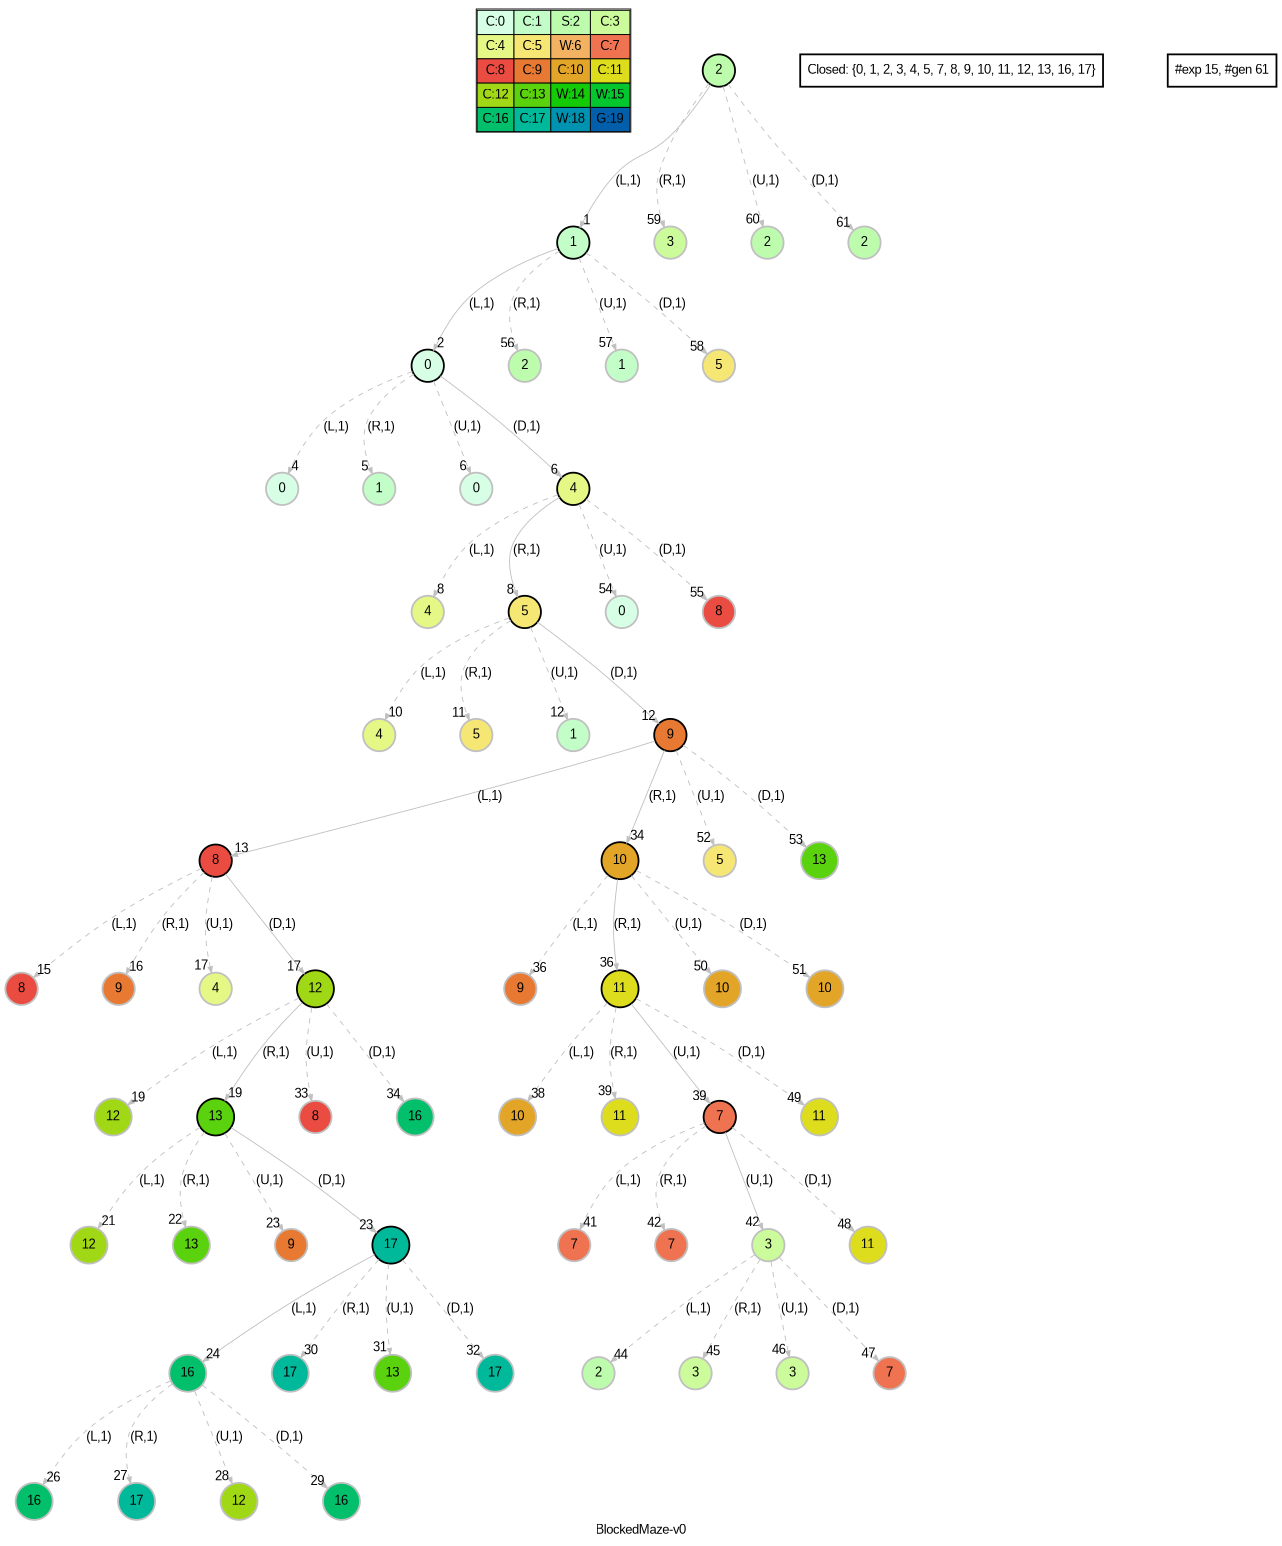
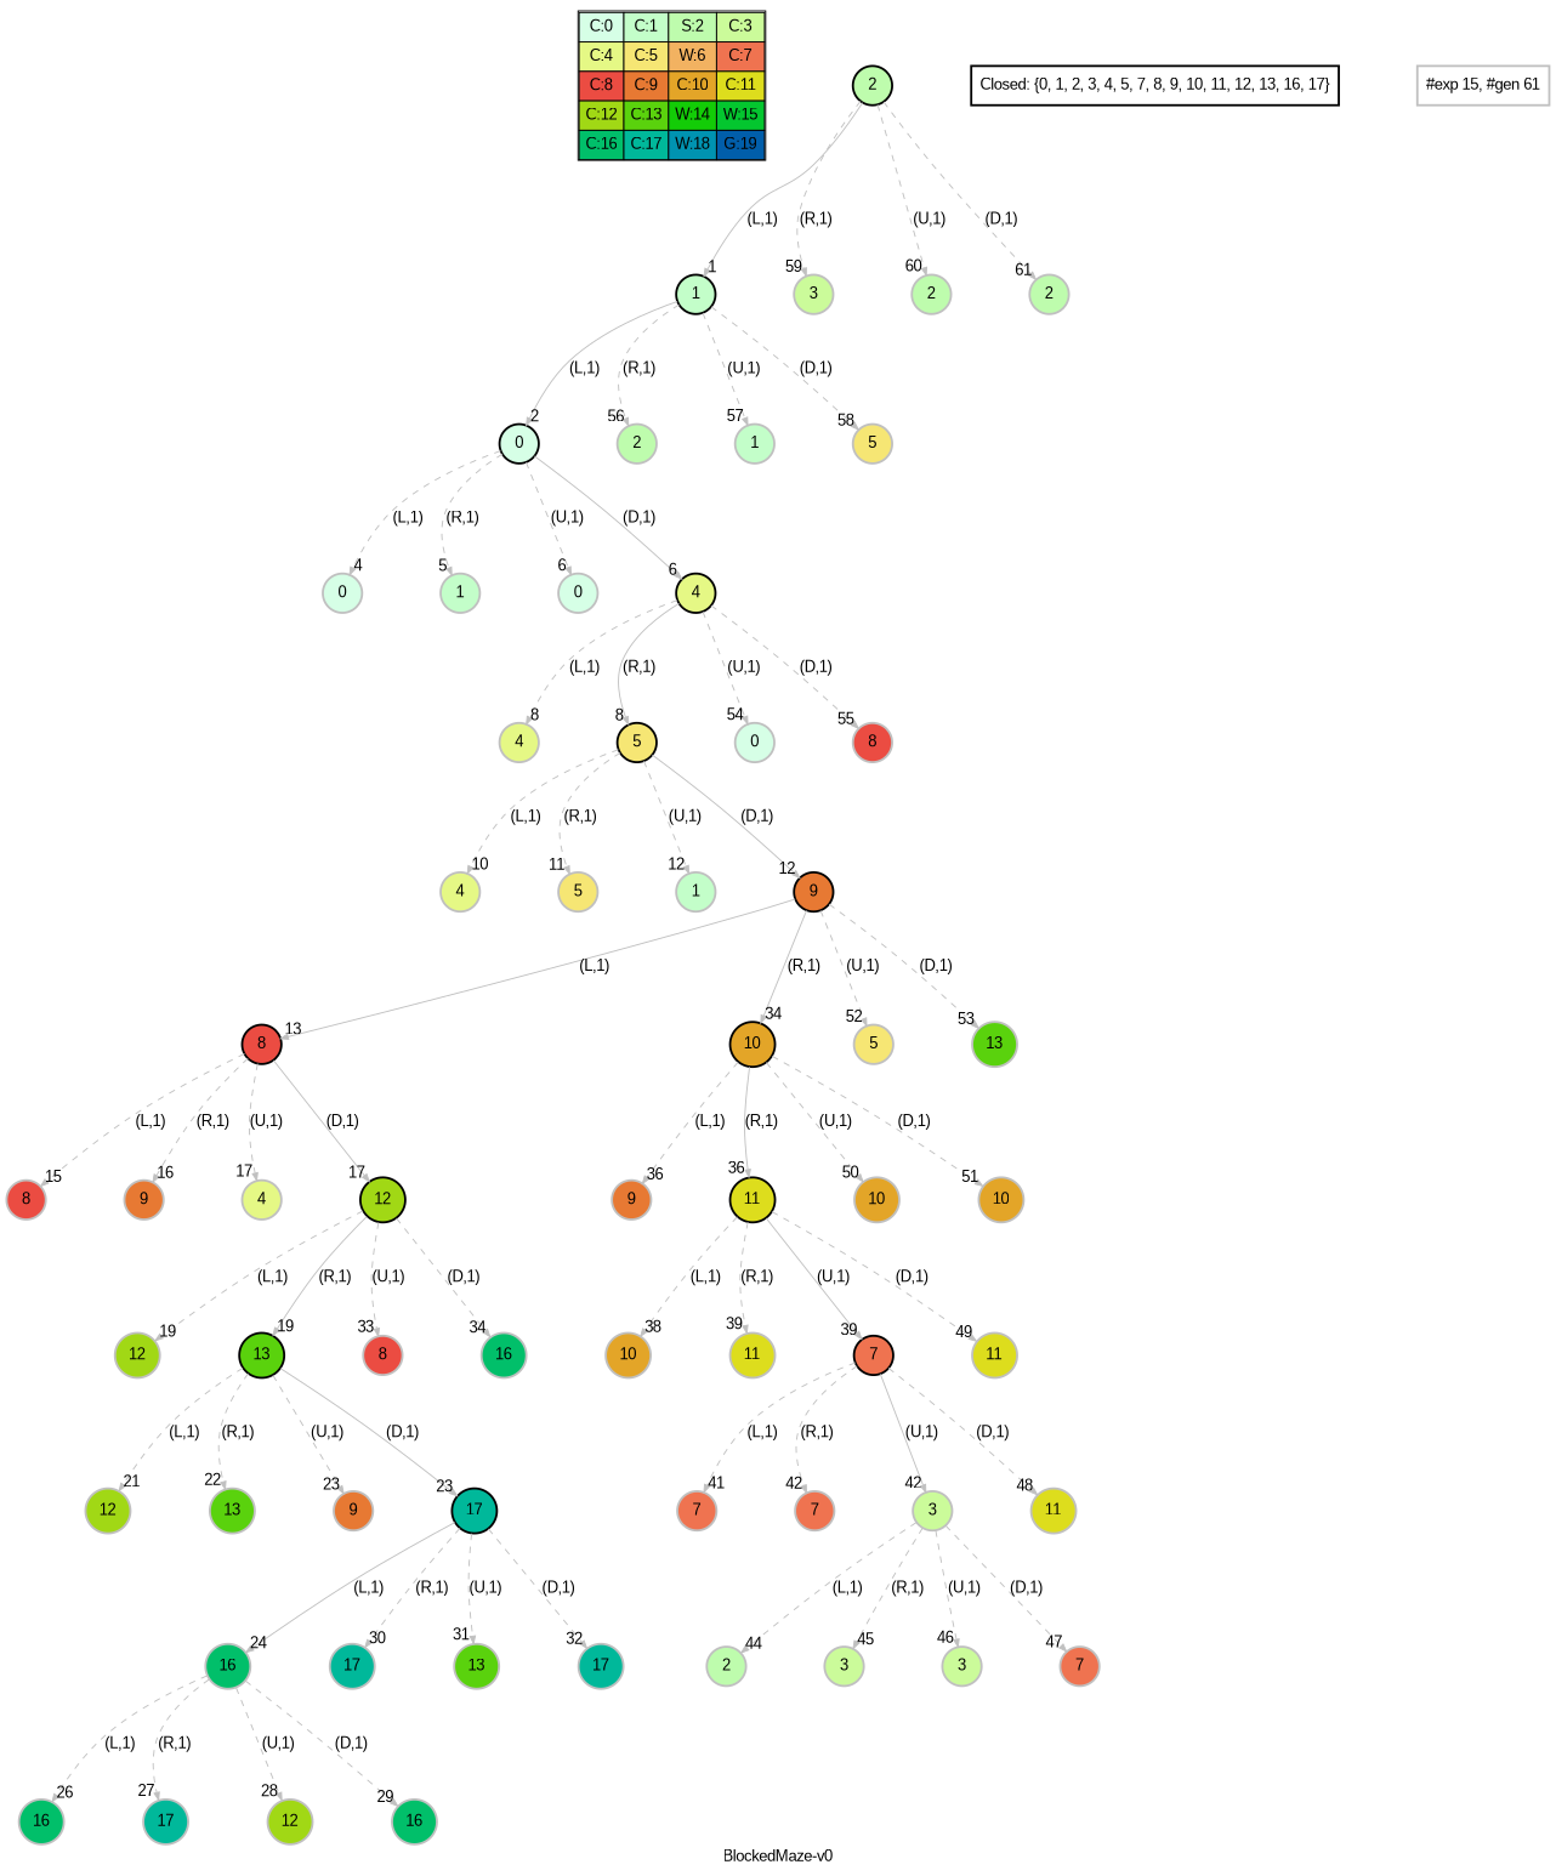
  digraph {
    label="BlockedMaze-v0"
    nodesep=1
    ranksep=1.2
    fontname="Liberation Sans"
    node [penwidth=2 shape=circle fontname="Liberation Sans" color=grey fillcolor="0.29607843 0.31486959 0.98720184 1.        " style=filled]
    edge [arrowsize=0.7 color=grey headlabel=" 6 " fontname="Liberation Sans" style=dashed]
    n1 [label=<<table border="1" cellpadding="5" cellspacing="0" cellborder="1"><tr><td bgcolor="0.39803922 0.15947579 0.99679532 1.        ">C:0</td><td bgcolor="0.35098039 0.23194764 0.99315867 1.        ">C:1</td><td bgcolor="0.29607843 0.31486959 0.98720184 1.        ">S:2</td><td bgcolor="0.24901961 0.38410575 0.98063477 1.        ">C:3</td></tr><tr><td bgcolor="0.19411765 0.46220388 0.97128103 1.        ">C:4</td><td bgcolor="0.14705882 0.52643216 0.96182564 1.        ">C:5</td><td bgcolor="0.09215686 0.59770746 0.94913494 1.        ">W:6</td><td bgcolor="0.0372549  0.66454018 0.93467977 1.        ">C:7</td></tr><tr><td bgcolor="0.00980392 0.71791192 0.92090552 1.        ">C:8</td><td bgcolor="0.06470588 0.77520398 0.9032472  1.        ">C:9</td><td bgcolor="0.11176471 0.81974048 0.88677369 1.        ">C:10</td><td bgcolor="0.16666667 0.8660254  0.8660254  1.        ">C:11</td></tr><tr><td bgcolor="0.21372549 0.9005867  0.84695821 1.        ">C:12</td><td bgcolor="0.26862745 0.93467977 0.82325295 1.        ">C:13</td><td bgcolor="0.32352941 0.96182564 0.79801723 1.        ">W:14</td><td bgcolor="0.37058824 0.97940977 0.77520398 1.        ">W:15</td></tr><tr><td bgcolor="0.4254902  0.99315867 0.74725253 1.        ">C:16</td><td bgcolor="0.47254902 0.99907048 0.72218645 1.        ">C:17</td><td bgcolor="0.52745098 0.99907048 0.69169844 1.        ">W:18</td><td bgcolor="0.5745098  0.99315867 0.66454018 1.        ">G:19</td></tr></table>> shape=plaintext color="" fillcolor="" style=""]
    n2 [color=black label=2]
    n3 [color=black fillcolor="0.35098039 0.23194764 0.99315867 1.        " label=1]
    n4 [fillcolor="0.24901961 0.38410575 0.98063477 1.        " label=3]
    n5 [label=2]
    n6 [label=2]
    n7 [color=black fillcolor="0.39803922 0.15947579 0.99679532 1.        " label=0]
    n8 [label=2]
    n9 [fillcolor="0.35098039 0.23194764 0.99315867 1.        " label=1]
    n10 [fillcolor="0.14705882 0.52643216 0.96182564 1.        " label=5]
    n11 [label="Closed: {0, 1, 2, 3, 4, 5, 7, 8, 9, 10, 11, 12, 13, 16, 17}" shape=box color="" fillcolor="" style=""]
    n12 [fillcolor="0.39803922 0.15947579 0.99679532 1.        " label=0]
    n13 [fillcolor="0.35098039 0.23194764 0.99315867 1.        " label=1]
    n14 [fillcolor="0.39803922 0.15947579 0.99679532 1.        " label=0]
    n15 [color=black fillcolor="0.19411765 0.46220388 0.97128103 1.        " label=4]
    n16 [fillcolor="0.19411765 0.46220388 0.97128103 1.        " label=4]
    n17 [color=black fillcolor="0.14705882 0.52643216 0.96182564 1.        " label=5]
    n18 [fillcolor="0.39803922 0.15947579 0.99679532 1.        " label=0]
    n19 [fillcolor="0.00980392 0.71791192 0.92090552 1.        " label=8]
    n20 [fillcolor="0.19411765 0.46220388 0.97128103 1.        " label=4]
    n21 [fillcolor="0.14705882 0.52643216 0.96182564 1.        " label=5]
    n22 [fillcolor="0.35098039 0.23194764 0.99315867 1.        " label=1]
    n23 [color=black fillcolor="0.06470588 0.77520398 0.9032472  1.        " label=9]
    n24 [color=black fillcolor="0.00980392 0.71791192 0.92090552 1.        " label=8]
    n25 [color=black fillcolor="0.11176471 0.81974048 0.88677369 1.        " label=10]
    n26 [fillcolor="0.14705882 0.52643216 0.96182564 1.        " label=5]
    n27 [fillcolor="0.26862745 0.93467977 0.82325295 1.        " label=13]
    n28 [fillcolor="0.00980392 0.71791192 0.92090552 1.        " label=8]
    n29 [fillcolor="0.06470588 0.77520398 0.9032472  1.        " label=9]
    n30 [fillcolor="0.19411765 0.46220388 0.97128103 1.        " label=4]
    n31 [color=black fillcolor="0.21372549 0.9005867  0.84695821 1.        " label=12]
    n32 [fillcolor="0.21372549 0.9005867  0.84695821 1.        " label=12]
    n33 [color=black fillcolor="0.26862745 0.93467977 0.82325295 1.        " label=13]
    n34 [fillcolor="0.00980392 0.71791192 0.92090552 1.        " label=8]
    n35 [fillcolor="0.4254902  0.99315867 0.74725253 1.        " label=16]
    n36 [fillcolor="0.21372549 0.9005867  0.84695821 1.        " label=12]
    n37 [fillcolor="0.26862745 0.93467977 0.82325295 1.        " label=13]
    n38 [fillcolor="0.06470588 0.77520398 0.9032472  1.        " label=9]
    n39 [color=black fillcolor="0.47254902 0.99907048 0.72218645 1.        " label=17]
    n40 [fillcolor="0.4254902  0.99315867 0.74725253 1.        " label=16]
    n41 [fillcolor="0.47254902 0.99907048 0.72218645 1.        " label=17]
    n42 [fillcolor="0.26862745 0.93467977 0.82325295 1.        " label=13]
    n43 [fillcolor="0.47254902 0.99907048 0.72218645 1.        " label=17]
    n44 [fillcolor="0.4254902  0.99315867 0.74725253 1.        " label=16]
    n45 [fillcolor="0.47254902 0.99907048 0.72218645 1.        " label=17]
    n46 [fillcolor="0.21372549 0.9005867  0.84695821 1.        " label=12]
    n47 [fillcolor="0.4254902  0.99315867 0.74725253 1.        " label=16]
    n48 [fillcolor="0.06470588 0.77520398 0.9032472  1.        " label=9]
    n49 [color=black fillcolor="0.16666667 0.8660254  0.8660254  1.        " label=11]
    n50 [fillcolor="0.11176471 0.81974048 0.88677369 1.        " label=10]
    n51 [fillcolor="0.11176471 0.81974048 0.88677369 1.        " label=10]
    n52 [fillcolor="0.11176471 0.81974048 0.88677369 1.        " label=10]
    n53 [fillcolor="0.16666667 0.8660254  0.8660254  1.        " label=11]
    n54 [color=black fillcolor="0.0372549  0.66454018 0.93467977 1.        " label=7]
    n55 [fillcolor="0.16666667 0.8660254  0.8660254  1.        " label=11]
    n56 [fillcolor="0.0372549  0.66454018 0.93467977 1.        " label=7]
    n57 [fillcolor="0.0372549  0.66454018 0.93467977 1.        " label=7]
    n58 [fillcolor="0.24901961 0.38410575 0.98063477 1.        " label=3]
    n59 [fillcolor="0.16666667 0.8660254  0.8660254  1.        " label=11]
    n60 [label=2]
    n61 [fillcolor="0.24901961 0.38410575 0.98063477 1.        " label=3]
    n62 [fillcolor="0.24901961 0.38410575 0.98063477 1.        " label=3]
    n63 [fillcolor="0.0372549  0.66454018 0.93467977 1.        " label=7]
-   "#exp 15, #gen 61" [shape=box color="" fillcolor="" style=""]
+   "#exp 15, #gen 61" [shape=box fillcolor="" style=""]
    subgraph sub_1 {
      label=Map
      n1
    }
    n2 -> n3 [headlabel=" 1 " label="(L,1)" style=""]
    n2 -> n4 [headlabel=" 59 " label="(R,1)"]
    n2 -> n5 [headlabel=" 60 " label="(U,1)"]
    n2 -> n6 [headlabel=" 61 " label="(D,1)"]
    n3 -> n7 [headlabel=" 2 " label="(L,1)" style=""]
    n3 -> n8 [headlabel=" 56 " label="(R,1)"]
    n3 -> n9 [headlabel=" 57 " label="(U,1)"]
    n3 -> n10 [headlabel=" 58 " label="(D,1)"]
    n7 -> n12 [headlabel=" 4 " label="(L,1)"]
    n7 -> n13 [headlabel=" 5 " label="(R,1)"]
    n7 -> n14 [label="(U,1)"]
    n7 -> n15 [label="(D,1)" style=""]
    n15 -> n16 [headlabel=" 8 " label="(L,1)"]
    n15 -> n17 [headlabel=" 8 " label="(R,1)" style=""]
    n15 -> n18 [headlabel=" 54 " label="(U,1)"]
    n15 -> n19 [headlabel=" 55 " label="(D,1)"]
    n17 -> n20 [headlabel=" 10 " label="(L,1)"]
    n17 -> n21 [headlabel=" 11 " label="(R,1)"]
    n17 -> n22 [headlabel=" 12 " label="(U,1)"]
    n17 -> n23 [headlabel=" 12 " label="(D,1)" style=""]
    n23 -> n24 [headlabel=" 13 " label="(L,1)" style=""]
    n23 -> n25 [headlabel=" 34 " label="(R,1)" style=""]
    n23 -> n26 [headlabel=" 52 " label="(U,1)"]
    n23 -> n27 [headlabel=" 53 " label="(D,1)"]
    n24 -> n28 [headlabel=" 15 " label="(L,1)"]
    n24 -> n29 [headlabel=" 16 " label="(R,1)"]
    n24 -> n30 [headlabel=" 17 " label="(U,1)"]
    n24 -> n31 [headlabel=" 17 " label="(D,1)" style=""]
    n25 -> n48 [headlabel=" 36 " label="(L,1)"]
    n25 -> n49 [headlabel=" 36 " label="(R,1)" style=""]
    n25 -> n50 [headlabel=" 50 " label="(U,1)"]
    n25 -> n51 [headlabel=" 51 " label="(D,1)"]
    n31 -> n32 [headlabel=" 19 " label="(L,1)"]
    n31 -> n33 [headlabel=" 19 " label="(R,1)" style=""]
    n31 -> n34 [headlabel=" 33 " label="(U,1)"]
    n31 -> n35 [headlabel=" 34 " label="(D,1)"]
    n33 -> n36 [headlabel=" 21 " label="(L,1)"]
    n33 -> n37 [headlabel=" 22 " label="(R,1)"]
    n33 -> n38 [headlabel=" 23 " label="(U,1)"]
    n33 -> n39 [headlabel=" 23 " label="(D,1)" style=""]
    n39 -> n40 [headlabel=" 24 " label="(L,1)" style=""]
    n39 -> n41 [headlabel=" 30 " label="(R,1)"]
    n39 -> n42 [headlabel=" 31 " label="(U,1)"]
    n39 -> n43 [headlabel=" 32 " label="(D,1)"]
    n40 -> n44 [headlabel=" 26 " label="(L,1)"]
    n40 -> n45 [headlabel=" 27 " label="(R,1)"]
    n40 -> n46 [headlabel=" 28 " label="(U,1)"]
    n40 -> n47 [headlabel=" 29 " label="(D,1)"]
    n49 -> n52 [headlabel=" 38 " label="(L,1)"]
    n49 -> n53 [headlabel=" 39 " label="(R,1)"]
    n49 -> n54 [headlabel=" 39 " label="(U,1)" style=""]
    n49 -> n55 [headlabel=" 49 " label="(D,1)"]
    n54 -> n56 [headlabel=" 41 " label="(L,1)"]
    n54 -> n57 [headlabel=" 42 " label="(R,1)"]
    n54 -> n58 [headlabel=" 42 " label="(U,1)" style=""]
    n54 -> n59 [headlabel=" 48 " label="(D,1)"]
    n58 -> n60 [headlabel=" 44 " label="(L,1)"]
    n58 -> n61 [headlabel=" 45 " label="(R,1)"]
    n58 -> n62 [headlabel=" 46 " label="(U,1)"]
    n58 -> n63 [headlabel=" 47 " label="(D,1)"]
  }
